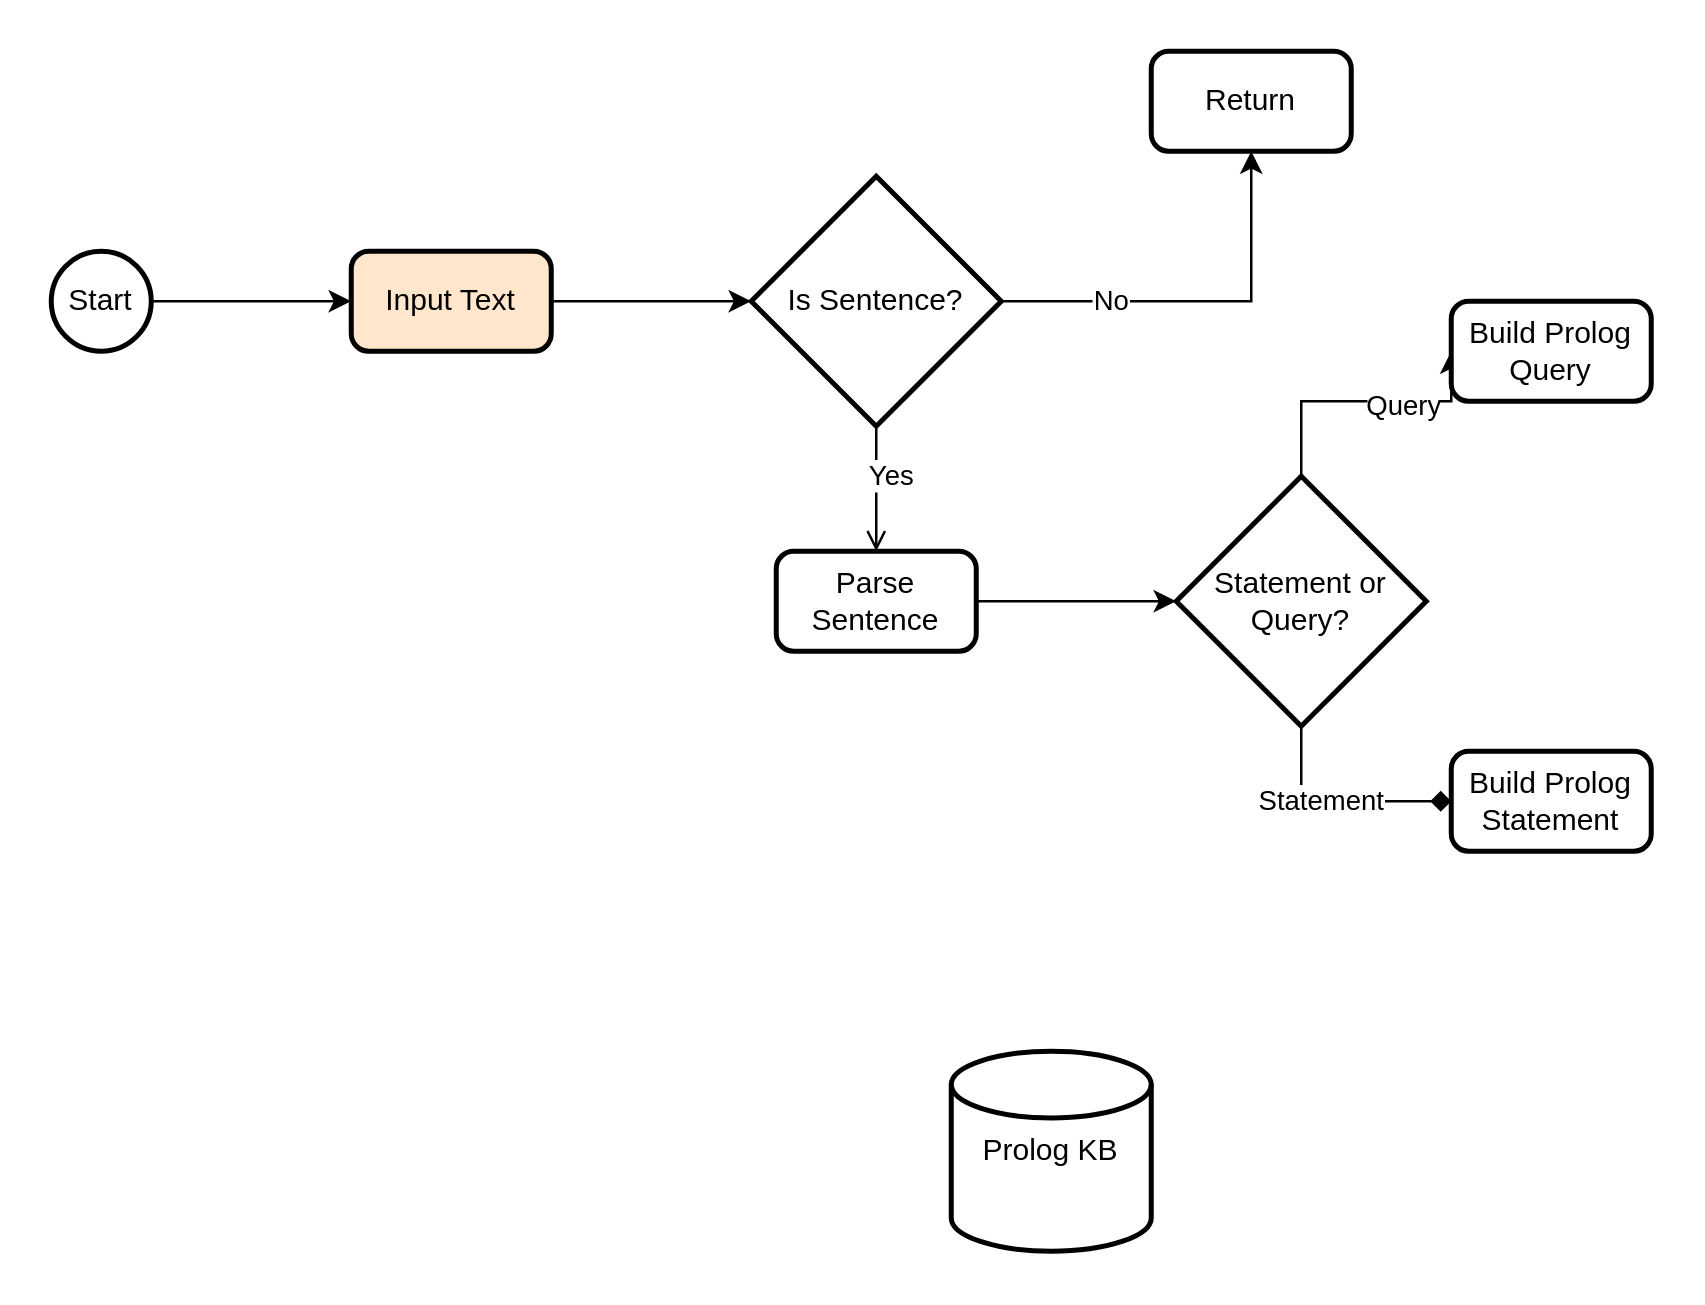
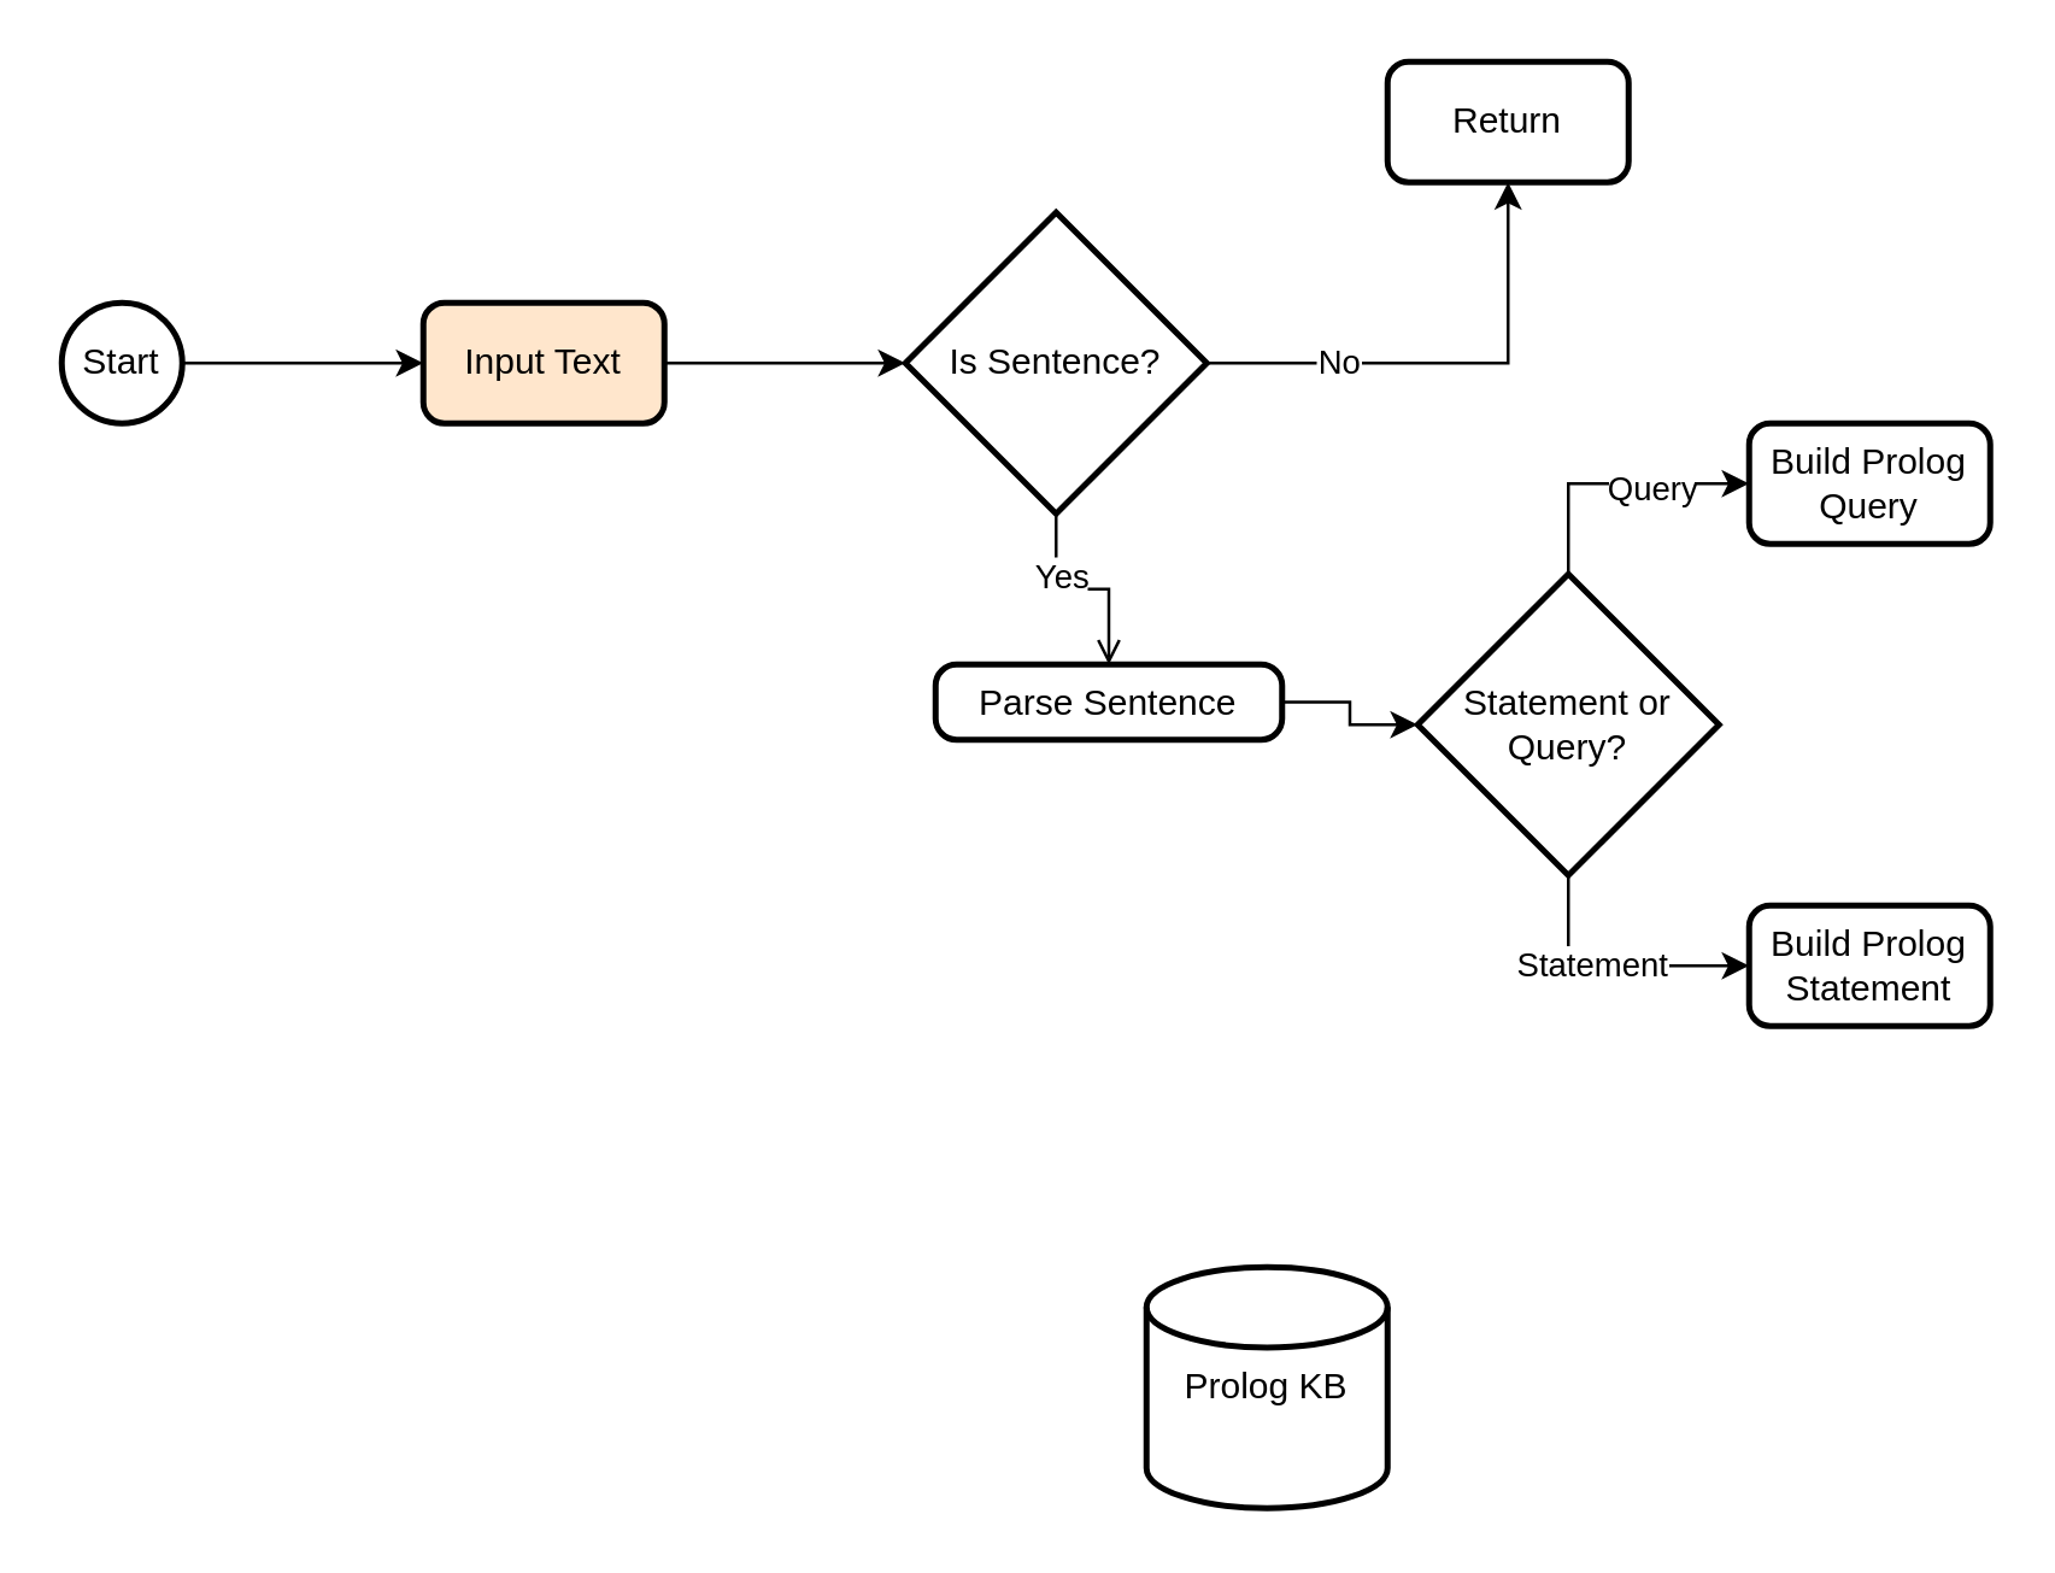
  <mxCell id="0" />
  <mxCell id="1" parent="0" />
  <mxCell id="2" style="edgeStyle=orthogonalEdgeStyle;rounded=0;orthogonalLoop=1;jettySize=auto;html=1;" edge="1" parent="1" source="3" target="4"><mxGeometry relative="1" as="geometry" /></mxCell>
  <mxCell id="3" value="Start" style="strokeWidth=2;html=1;shape=mxgraph.flowchart.start_2;whiteSpace=wrap;" vertex="1" parent="1"><mxGeometry x="20" y="100" width="40" height="40" as="geometry" /></mxCell>
  <mxCell id="4" value="Input Text" style="rounded=1;whiteSpace=wrap;html=1;absoluteArcSize=1;arcSize=14;strokeWidth=2;fillColor=#ffe6cc;" vertex="1" parent="1"><mxGeometry x="140" y="100" width="80" height="40" as="geometry" /></mxCell>
  <mxCell id="5" style="edgeStyle=orthogonalEdgeStyle;rounded=0;orthogonalLoop=1;jettySize=auto;html=1;entryX=0.5;entryY=0;entryDx=0;entryDy=0;endArrow=open;" edge="1" parent="1" source="9" target="10"><mxGeometry relative="1" as="geometry" /></mxCell>
  <mxCell id="6" value="Yes" style="edgeLabel;html=1;align=center;verticalAlign=middle;resizable=0;points=[];" vertex="1" connectable="0" parent="5"><mxGeometry x="-0.24" y="5" relative="1" as="geometry"><mxPoint as="offset" /></mxGeometry></mxCell>
  <mxCell id="7" style="edgeStyle=orthogonalEdgeStyle;rounded=0;orthogonalLoop=1;jettySize=auto;html=1;entryX=0.5;entryY=1;entryDx=0;entryDy=0;" edge="1" parent="1" source="9" target="19"><mxGeometry relative="1" as="geometry" /></mxCell>
  <mxCell id="8" value="No" style="edgeLabel;html=1;align=center;verticalAlign=middle;resizable=0;points=[];" vertex="1" connectable="0" parent="7"><mxGeometry x="-0.463" y="1" relative="1" as="geometry"><mxPoint as="offset" /></mxGeometry></mxCell>
  <mxCell id="9" value="Is Sentence?" style="strokeWidth=2;html=1;shape=mxgraph.flowchart.decision;whiteSpace=wrap;" vertex="1" parent="1"><mxGeometry x="300" y="70" width="100" height="100" as="geometry" /></mxCell>
- <mxCell id="10" value="Parse Sentence" style="rounded=1;whiteSpace=wrap;html=1;absoluteArcSize=1;arcSize=14;strokeWidth=2;" vertex="1" parent="1"><mxGeometry x="310" y="220" width="80" height="40" as="geometry" /></mxCell>
- <mxCell id="11" style="edgeStyle=orthogonalEdgeStyle;rounded=0;orthogonalLoop=1;jettySize=auto;html=1;entryX=0;entryY=0.5;entryDx=0;entryDy=0;endArrow=diamond;" edge="1" parent="1" source="15" target="17"><mxGeometry relative="1" as="geometry"><Array as="points"><mxPoint x="520" y="320" /></Array></mxGeometry></mxCell>
+ <mxCell id="10" value="Parse Sentence" style="rounded=1;whiteSpace=wrap;html=1;absoluteArcSize=1;arcSize=14;strokeWidth=2;" vertex="1" parent="1"><mxGeometry x="310" y="220" width="115" height="25" as="geometry" /></mxCell>
+ <mxCell id="11" style="edgeStyle=orthogonalEdgeStyle;rounded=0;orthogonalLoop=1;jettySize=auto;html=1;entryX=0;entryY=0.5;entryDx=0;entryDy=0;" edge="1" parent="1" source="15" target="17"><mxGeometry relative="1" as="geometry"><Array as="points"><mxPoint x="520" y="320" /></Array></mxGeometry></mxCell>
  <mxCell id="12" value="Statement" style="edgeLabel;html=1;align=center;verticalAlign=middle;resizable=0;points=[];" vertex="1" connectable="0" parent="11"><mxGeometry x="-0.178" y="1" relative="1" as="geometry"><mxPoint as="offset" /></mxGeometry></mxCell>
  <mxCell id="13" style="edgeStyle=orthogonalEdgeStyle;rounded=0;orthogonalLoop=1;jettySize=auto;html=1;entryX=0;entryY=0.5;entryDx=0;entryDy=0;" edge="1" parent="1" source="15" target="16"><mxGeometry relative="1" as="geometry"><Array as="points"><mxPoint x="520" y="160" /></Array></mxGeometry></mxCell>
  <mxCell id="14" value="Query" style="edgeLabel;html=1;align=center;verticalAlign=middle;resizable=0;points=[];" vertex="1" connectable="0" parent="13"><mxGeometry x="0.267" y="-1" relative="1" as="geometry"><mxPoint as="offset" /></mxGeometry></mxCell>
  <mxCell id="15" value="Statement or Query?" style="strokeWidth=2;html=1;shape=mxgraph.flowchart.decision;whiteSpace=wrap;" vertex="1" parent="1"><mxGeometry x="470" y="190" width="100" height="100" as="geometry" /></mxCell>
- <mxCell id="16" value="Build Prolog Query" style="rounded=1;whiteSpace=wrap;html=1;absoluteArcSize=1;arcSize=14;strokeWidth=2;" vertex="1" parent="1"><mxGeometry x="580" y="120" width="80" height="40" as="geometry" /></mxCell>
+ <mxCell id="16" value="Build Prolog Query" style="rounded=1;whiteSpace=wrap;html=1;absoluteArcSize=1;arcSize=14;strokeWidth=2;" vertex="1" parent="1"><mxGeometry x="580" y="140" width="80" height="40" as="geometry" /></mxCell>
  <mxCell id="17" value="Build Prolog Statement" style="rounded=1;whiteSpace=wrap;html=1;absoluteArcSize=1;arcSize=14;strokeWidth=2;" vertex="1" parent="1"><mxGeometry x="580" y="300" width="80" height="40" as="geometry" /></mxCell>
  <mxCell id="18" style="edgeStyle=orthogonalEdgeStyle;rounded=0;orthogonalLoop=1;jettySize=auto;html=1;entryX=0;entryY=0.5;entryDx=0;entryDy=0;entryPerimeter=0;" edge="1" parent="1" source="4" target="9"><mxGeometry relative="1" as="geometry" /></mxCell>
  <mxCell id="19" value="Return" style="rounded=1;whiteSpace=wrap;html=1;absoluteArcSize=1;arcSize=14;strokeWidth=2;" vertex="1" parent="1"><mxGeometry x="460" y="20" width="80" height="40" as="geometry" /></mxCell>
  <mxCell id="20" style="edgeStyle=orthogonalEdgeStyle;rounded=0;orthogonalLoop=1;jettySize=auto;html=1;entryX=0;entryY=0.5;entryDx=0;entryDy=0;entryPerimeter=0;" edge="1" parent="1" source="10" target="15"><mxGeometry relative="1" as="geometry" /></mxCell>
  <mxCell id="21" value="Prolog KB" style="strokeWidth=2;html=1;shape=mxgraph.flowchart.database;whiteSpace=wrap;" vertex="1" parent="1"><mxGeometry x="380" y="420" width="80" height="80" as="geometry" /></mxCell>
